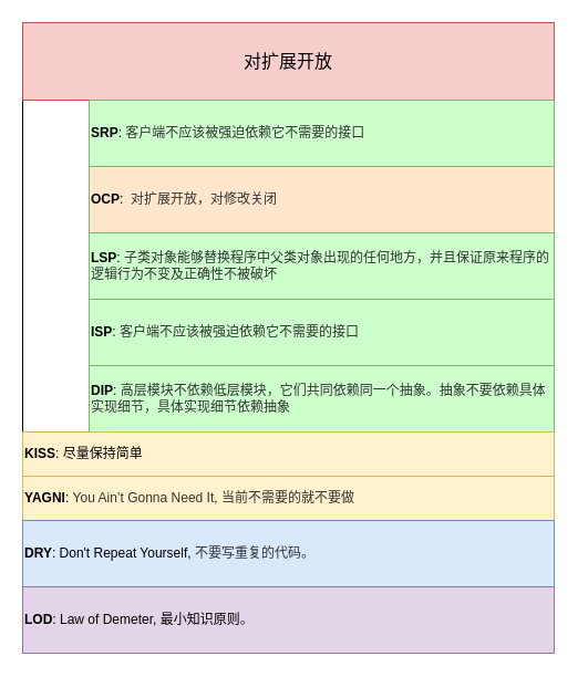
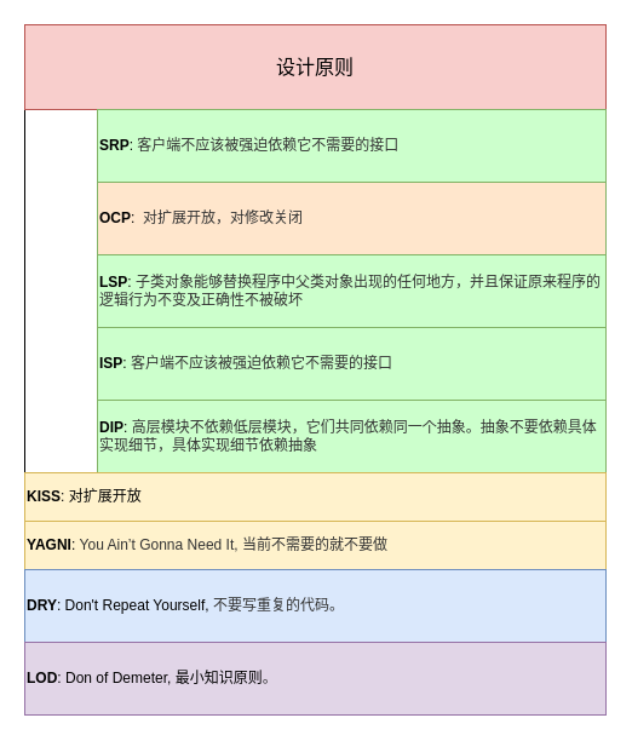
  <mxCell id="0" />
  <mxCell id="1" parent="0" />
  <mxCell id="2" value="" style="rounded=0;whiteSpace=wrap;html=1;" vertex="1" parent="1"><mxGeometry x="20" y="20" width="400" height="570" as="geometry" /></mxCell>
- <mxCell id="3" value="对扩展开放" style="rounded=0;whiteSpace=wrap;html=1;fontSize=16;fillColor=#f8cecc;strokeColor=#b85450;" vertex="1" parent="1"><mxGeometry x="20" y="20" width="480" height="70" as="geometry" /></mxCell>
+ <mxCell id="3" value="设计原则" style="rounded=0;whiteSpace=wrap;html=1;fontSize=16;fillColor=#f8cecc;strokeColor=#b85450;" vertex="1" parent="1"><mxGeometry x="20" y="20" width="480" height="70" as="geometry" /></mxCell>
  <mxCell id="4" value="&lt;b&gt;SRP&lt;/b&gt;:&amp;nbsp;&lt;span style=&quot;color: rgb(51 , 51 , 51) ; font-size: 12px&quot;&gt;客户端不应该被强迫依赖它不需要的接口&lt;/span&gt;" style="rounded=0;whiteSpace=wrap;html=1;fontSize=12;align=left;fillColor=#CCFFCC;strokeColor=#82b366;" vertex="1" parent="1"><mxGeometry x="80" y="90" width="420" height="60" as="geometry" /></mxCell>
  <mxCell id="5" value="&lt;b&gt;OCP&lt;/b&gt;:&amp;nbsp;&amp;nbsp;&lt;span style=&quot;color: rgb(51 , 51 , 51) ; font-size: 12px&quot;&gt;对扩展开放，对修改关闭&lt;/span&gt;" style="rounded=0;whiteSpace=wrap;html=1;fontSize=12;align=left;fillColor=#ffe6cc;strokeColor=#82b366;" vertex="1" parent="1"><mxGeometry x="80" y="150" width="420" height="60" as="geometry" /></mxCell>
  <mxCell id="6" value="&lt;b&gt;LSP&lt;/b&gt;:&amp;nbsp;&lt;span style=&quot;color: rgb(51 , 51 , 51) ; font-size: 12px&quot;&gt;子类对象能够替换程序中父类对象出现的任何地方，并且保证原来程序的逻辑行为不变及正确性不被破坏&lt;/span&gt;" style="rounded=0;whiteSpace=wrap;html=1;fontSize=12;align=left;fillColor=#CCFFCC;strokeColor=#82b366;" vertex="1" parent="1"><mxGeometry x="80" y="210" width="420" height="60" as="geometry" /></mxCell>
  <mxCell id="7" value="&lt;font style=&quot;font-size: 12px&quot;&gt;&lt;b&gt;ISP&lt;/b&gt;:&amp;nbsp;&lt;span style=&quot;color: rgb(51 , 51 , 51)&quot;&gt;客户端不应该被强迫依赖它不需要的接口&lt;/span&gt;&lt;/font&gt;" style="rounded=0;whiteSpace=wrap;html=1;fontSize=12;align=left;fillColor=#CCFFCC;strokeColor=#82b366;" vertex="1" parent="1"><mxGeometry x="80" y="270" width="420" height="60" as="geometry" /></mxCell>
  <mxCell id="8" value="&lt;font style=&quot;font-size: 12px&quot;&gt;&lt;font style=&quot;font-size: 12px&quot;&gt;&lt;b&gt;DIP&lt;/b&gt;:&amp;nbsp;&lt;/font&gt;&lt;span&gt;&lt;span class=&quot;ne-text&quot; style=&quot;color: rgb(51 , 51 , 51)&quot;&gt;高层模块不依赖低层模块，它们共同依赖同一个抽象。抽象不要依赖具体实现细节，具体实现细节依赖抽象&lt;/span&gt;&lt;/span&gt;&lt;/font&gt;" style="rounded=0;whiteSpace=wrap;html=1;fontSize=12;align=left;fillColor=#CCFFCC;strokeColor=#82b366;" vertex="1" parent="1"><mxGeometry x="80" y="330" width="420" height="60" as="geometry" /></mxCell>
- <mxCell id="9" value="&lt;b&gt;KISS&lt;/b&gt;: 尽量保持简单" style="rounded=0;whiteSpace=wrap;html=1;fontSize=12;align=left;fillColor=#fff2cc;strokeColor=#d6b656;" vertex="1" parent="1"><mxGeometry x="20" y="390" width="480" height="40" as="geometry" /></mxCell>
+ <mxCell id="9" value="&lt;b&gt;KISS&lt;/b&gt;: 对扩展开放" style="rounded=0;whiteSpace=wrap;html=1;fontSize=12;align=left;fillColor=#fff2cc;strokeColor=#d6b656;" vertex="1" parent="1"><mxGeometry x="20" y="390" width="480" height="40" as="geometry" /></mxCell>
  <mxCell id="10" value="&lt;font style=&quot;font-size: 12px&quot;&gt;&lt;b&gt;YAGNI&lt;/b&gt;:&amp;nbsp;&lt;span style=&quot;color: rgb(51 , 51 , 51)&quot;&gt;You Ain’t Gonna Need It, 当前不需要的就不要做&lt;/span&gt;&lt;/font&gt;" style="rounded=0;whiteSpace=wrap;html=1;fontSize=12;align=left;fillColor=#fff2cc;strokeColor=#d6b656;" vertex="1" parent="1"><mxGeometry x="20" y="430" width="480" height="40" as="geometry" /></mxCell>
  <mxCell id="11" value="&lt;font style=&quot;font-size: 12px&quot;&gt;&lt;b&gt;DRY&lt;/b&gt;: Don't Repeat Yourself,&amp;nbsp;&lt;span class=&quot;ne-text&quot; style=&quot;color: rgb(51 , 51 , 51)&quot;&gt;不要写重复的代码&lt;/span&gt;&lt;span class=&quot;ne-text&quot; style=&quot;color: rgb(51 , 51 , 51)&quot;&gt;。&lt;/span&gt;&lt;/font&gt;" style="rounded=0;whiteSpace=wrap;html=1;fontSize=12;align=left;fillColor=#dae8fc;strokeColor=#6c8ebf;" vertex="1" parent="1"><mxGeometry x="20" y="470" width="480" height="60" as="geometry" /></mxCell>
- <mxCell id="12" value="&lt;font style=&quot;font-size: 12px&quot;&gt;&lt;b&gt;LOD&lt;/b&gt;: Law of Demeter, 最小知识原则&lt;span class=&quot;ne-text&quot; style=&quot;color: rgb(51 , 51 , 51)&quot;&gt;。&lt;/span&gt;&lt;/font&gt;" style="rounded=0;whiteSpace=wrap;html=1;fontSize=12;align=left;fillColor=#e1d5e7;strokeColor=#9673a6;" vertex="1" parent="1"><mxGeometry x="20" y="530" width="480" height="60" as="geometry" /></mxCell>
+ <mxCell id="12" value="&lt;font style=&quot;font-size: 12px&quot;&gt;&lt;b&gt;LOD&lt;/b&gt;: Don of Demeter, 最小知识原则&lt;span class=&quot;ne-text&quot; style=&quot;color: rgb(51 , 51 , 51)&quot;&gt;。&lt;/span&gt;&lt;/font&gt;" style="rounded=0;whiteSpace=wrap;html=1;fontSize=12;align=left;fillColor=#e1d5e7;strokeColor=#9673a6;" vertex="1" parent="1"><mxGeometry x="20" y="530" width="480" height="60" as="geometry" /></mxCell>
